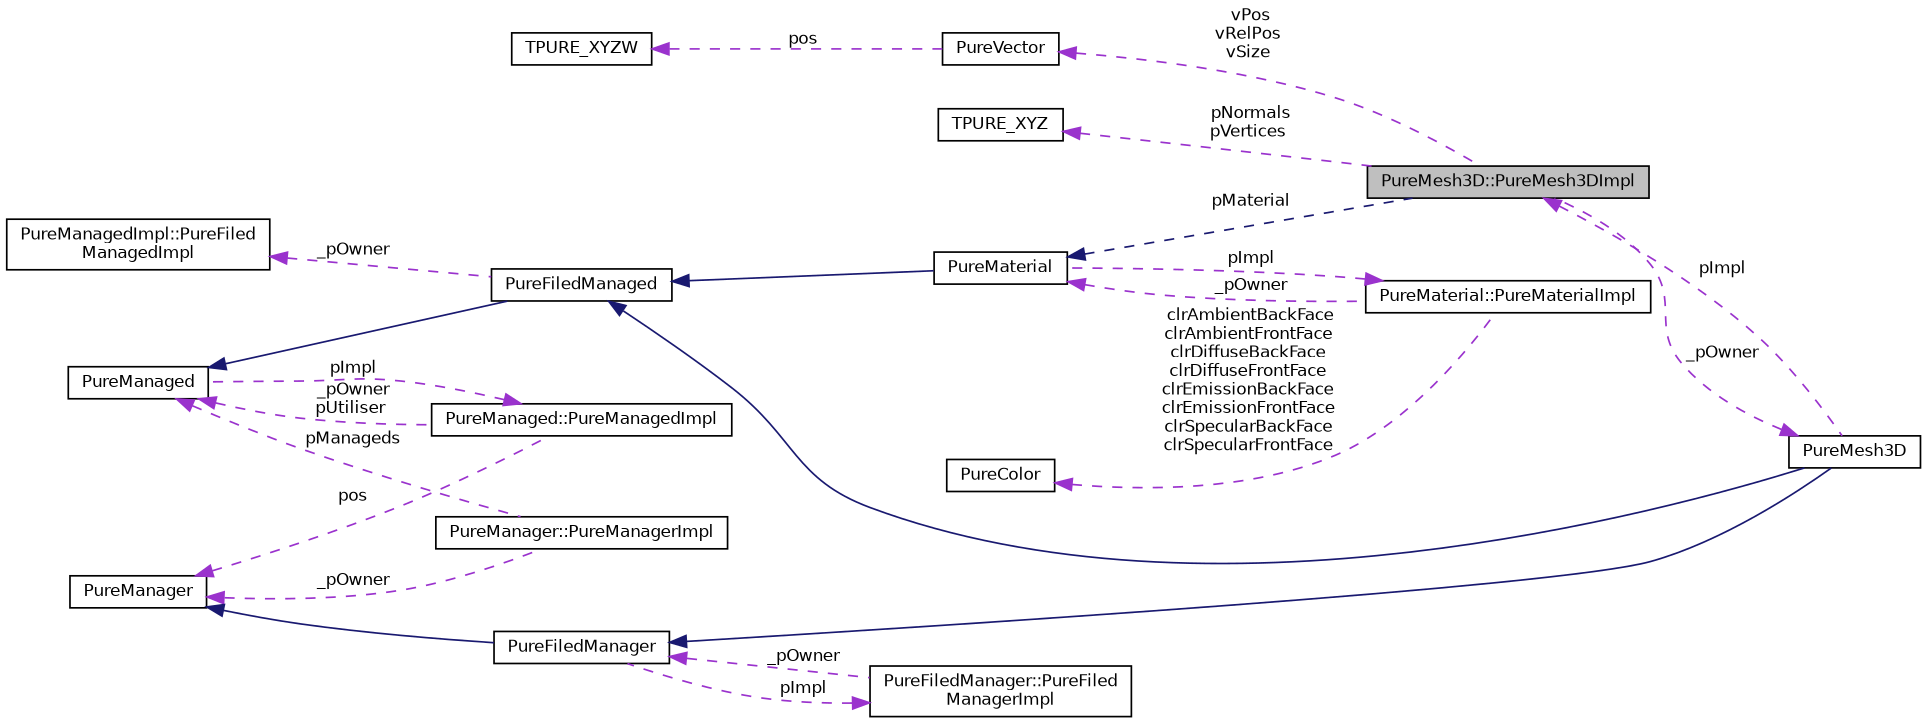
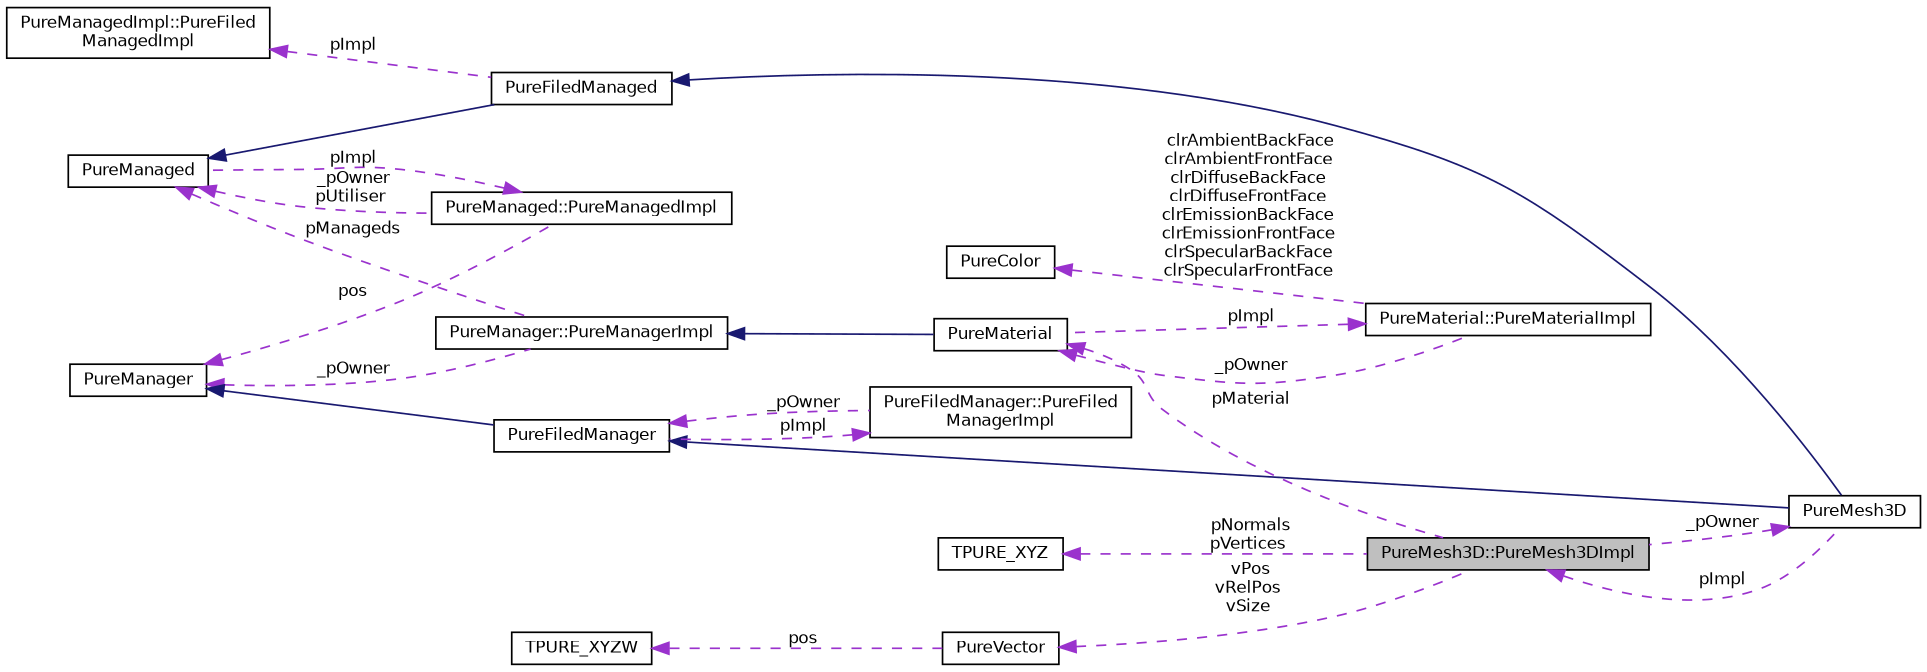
  digraph {
    rankdir=LR
    node [color=black fillcolor=white fontname=Helvetica fontsize=10 shape=record style=filled]
    edge [color=darkorchid3 dir=back fontname=Helvetica fontsize=10 labelfontname=Helvetica labelfontsize=10 style=dashed]
    n1 [fillcolor=grey75 fontcolor=black height=0.2 label="PureMesh3D::PureMesh3DImpl" width=0.4]
    n2 [height=0.2 label=PureMesh3D width=0.4]
    n3 [height=0.2 label=TPURE_XYZ width=0.4]
    n4 [height=0.2 label=PureVector width=0.4]
    n5 [height=0.2 label=TPURE_XYZW width=0.4]
    n6 [height=0.2 label=PureFiledManaged width=0.4]
    n7 [height=0.2 label=PureMaterial width=0.4]
    n8 [height=0.2 label="PureMaterial::PureMaterialImpl" width=0.4]
    n9 [height=0.2 label=PureManaged width=0.4]
    n10 [height=0.2 label="PureManaged::PureManagedImpl" width=0.4]
    n11 [height=0.2 label="PureManager::PureManagerImpl" width=0.4]
    n12 [height=0.2 label=PureManager width=0.4]
    n13 [height=0.2 label=PureFiledManager width=0.4]
    n14 [height=0.2 label="PureFiledManager::PureFiled\lManagerImpl" width=0.4]
    n15 [height=0.2 label="PureManagedImpl::PureFiled\lManagedImpl" width=0.4]
    n16 [height=0.2 label=PureColor width=0.4]
    n1 -> n2 [label=" pImpl"]
    n2 -> n1 [label=" _pOwner"]
    n3 -> n1 [label=" pNormals\npVertices"]
    n4 -> n1 [label=" vPos\nvRelPos\nvSize"]
    n5 -> n4 [label=" pos"]
    n6 -> n2 [color=midnightblue style=solid]
-   n6 -> n7 [color=midnightblue style=solid]
-   n7 -> n1 [color=midnightblue label=" pMaterial"]
+   n11 -> n7 [color=midnightblue style=solid]
+   n7 -> n1 [label=" pMaterial"]
    n7 -> n8 [label=" _pOwner"]
    n8 -> n7 [label=" pImpl"]
    n9 -> n6 [color=midnightblue style=solid]
    n9 -> n10 [label=" _pOwner\npUtiliser"]
    n9 -> n11 [label=" pManageds"]
    n10 -> n9 [label=" pImpl"]
    n12 -> n10 [label=" pos"]
    n12 -> n11 [label=" _pOwner"]
    n12 -> n13 [color=midnightblue style=solid]
    n13 -> n2 [color=midnightblue style=solid]
    n13 -> n14 [label=" _pOwner"]
    n14 -> n13 [label=" pImpl"]
-   n15 -> n6 [label=" _pOwner"]
+   n15 -> n6 [label=" pImpl"]
    n16 -> n8 [label=" clrAmbientBackFace\nclrAmbientFrontFace\nclrDiffuseBackFace\nclrDiffuseFrontFace\nclrEmissionBackFace\nclrEmissionFrontFace\nclrSpecularBackFace\nclrSpecularFrontFace"]
  }
